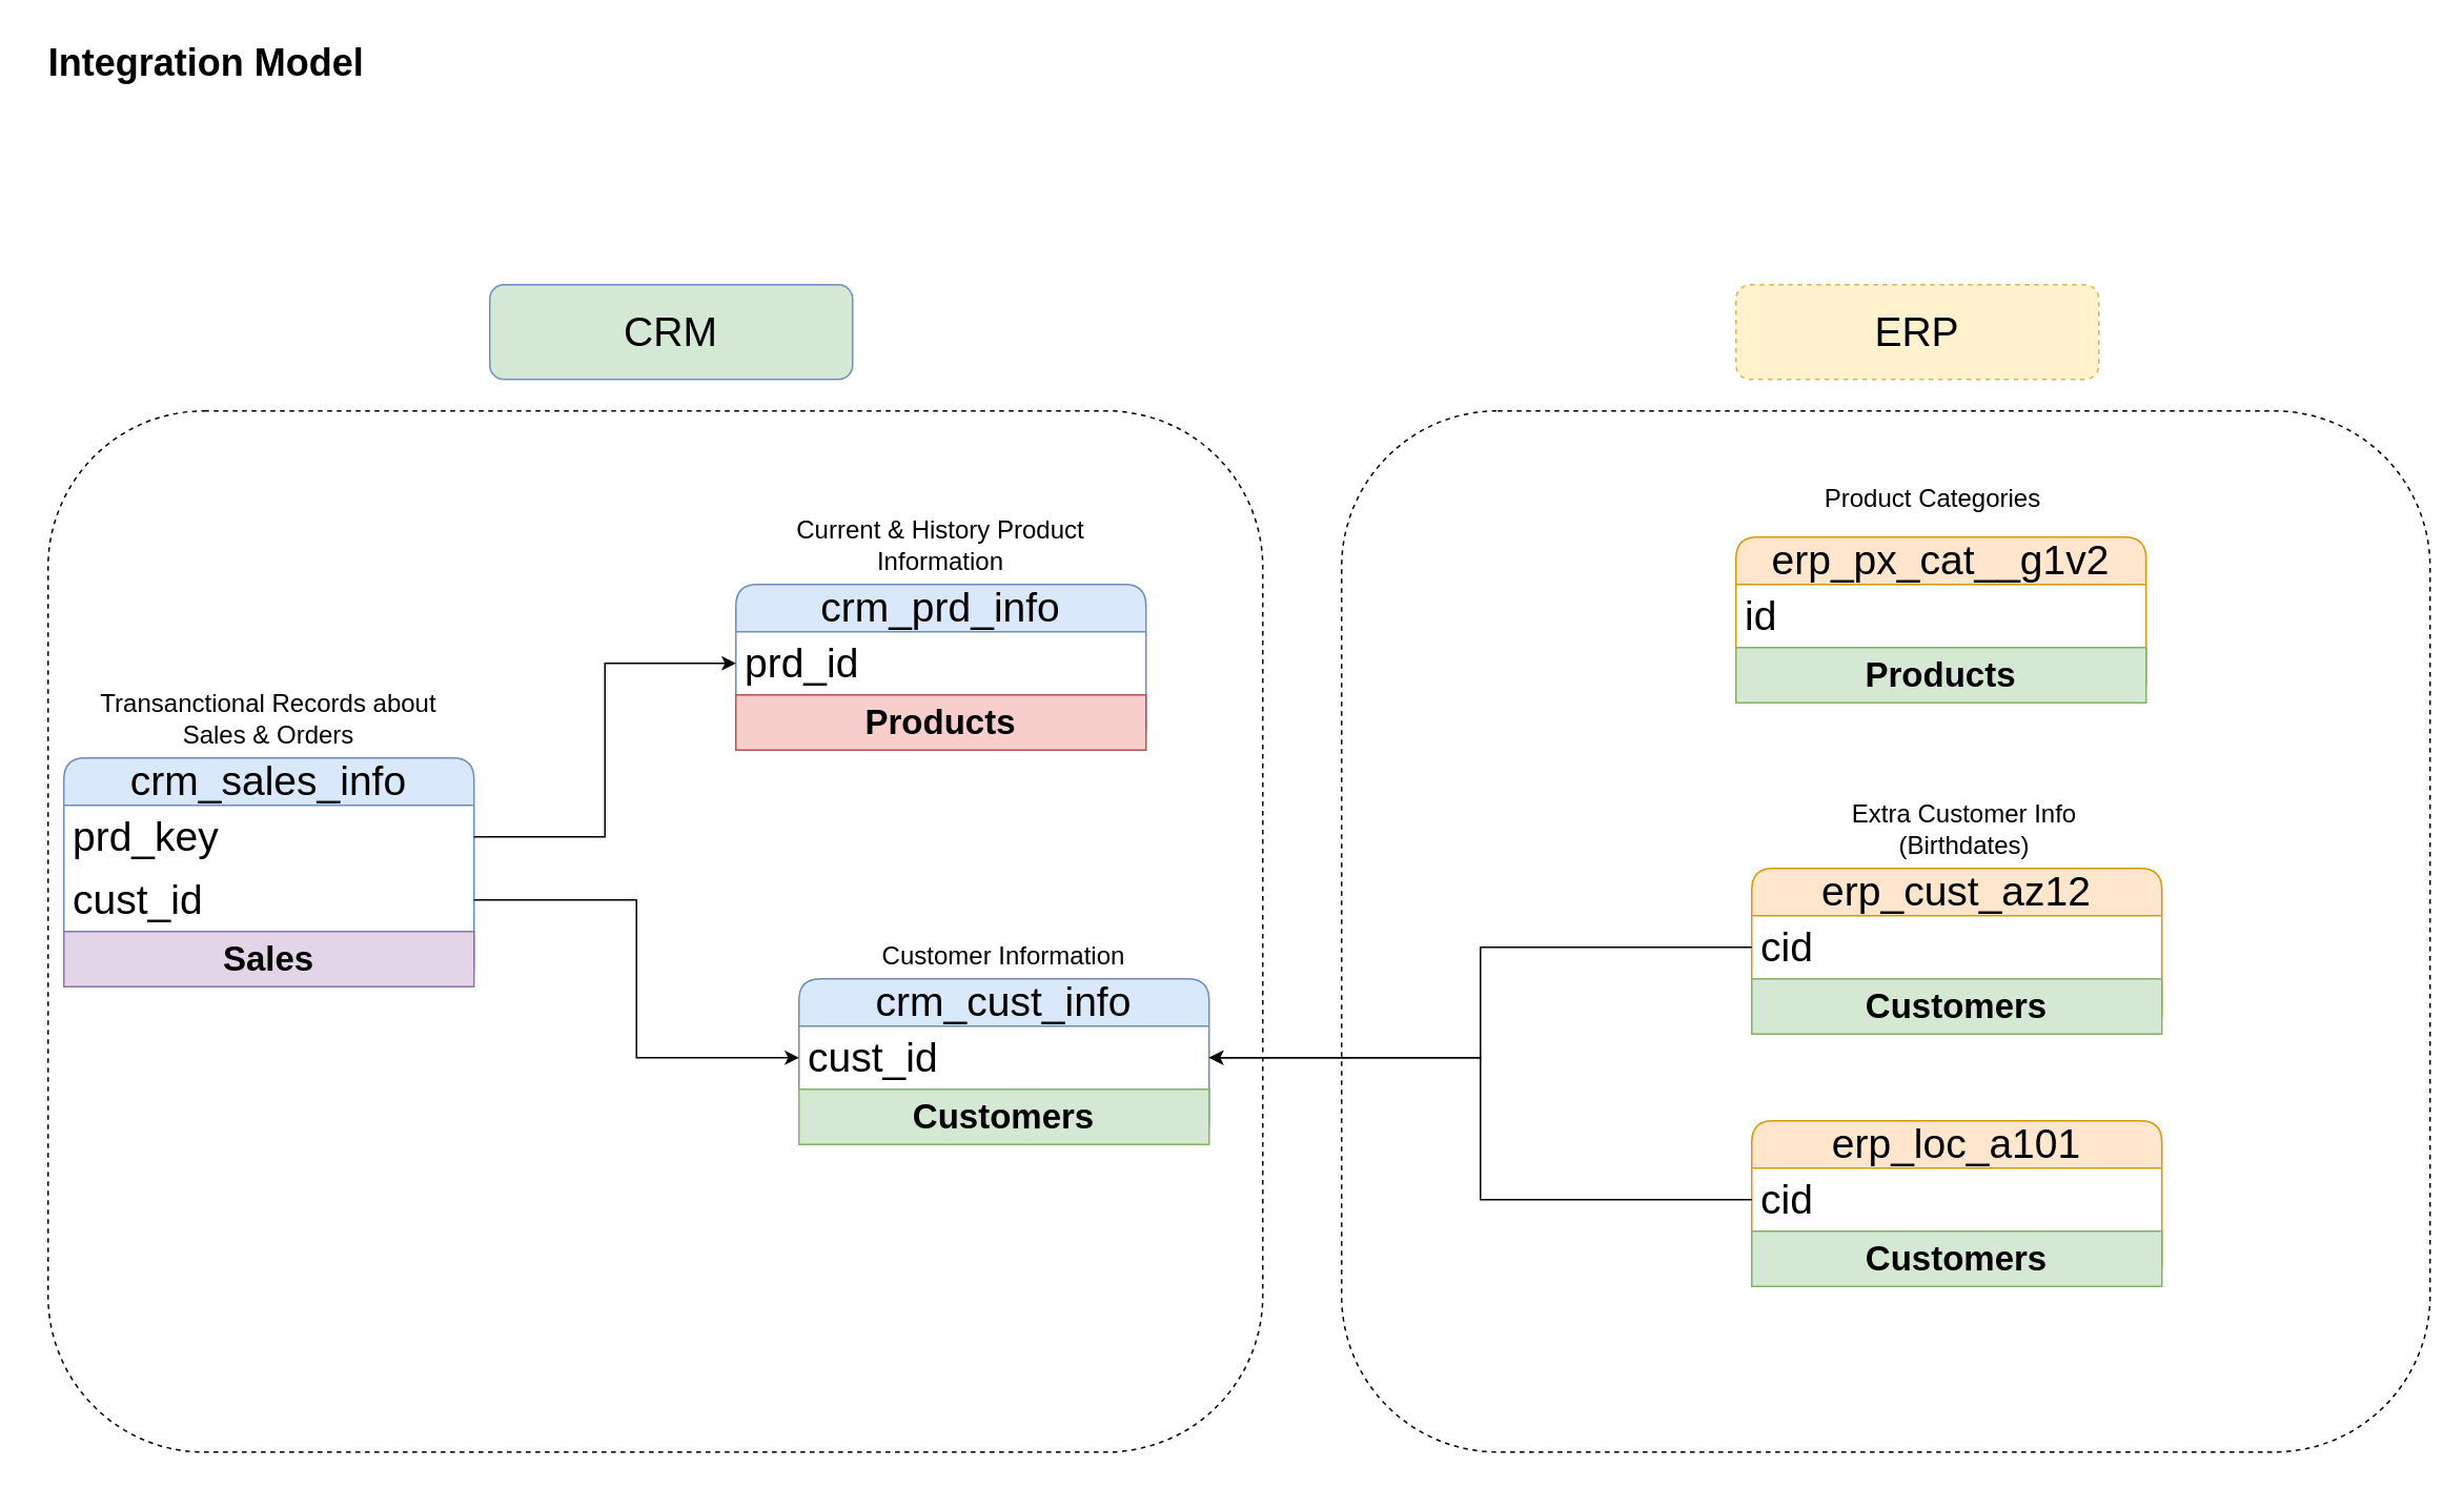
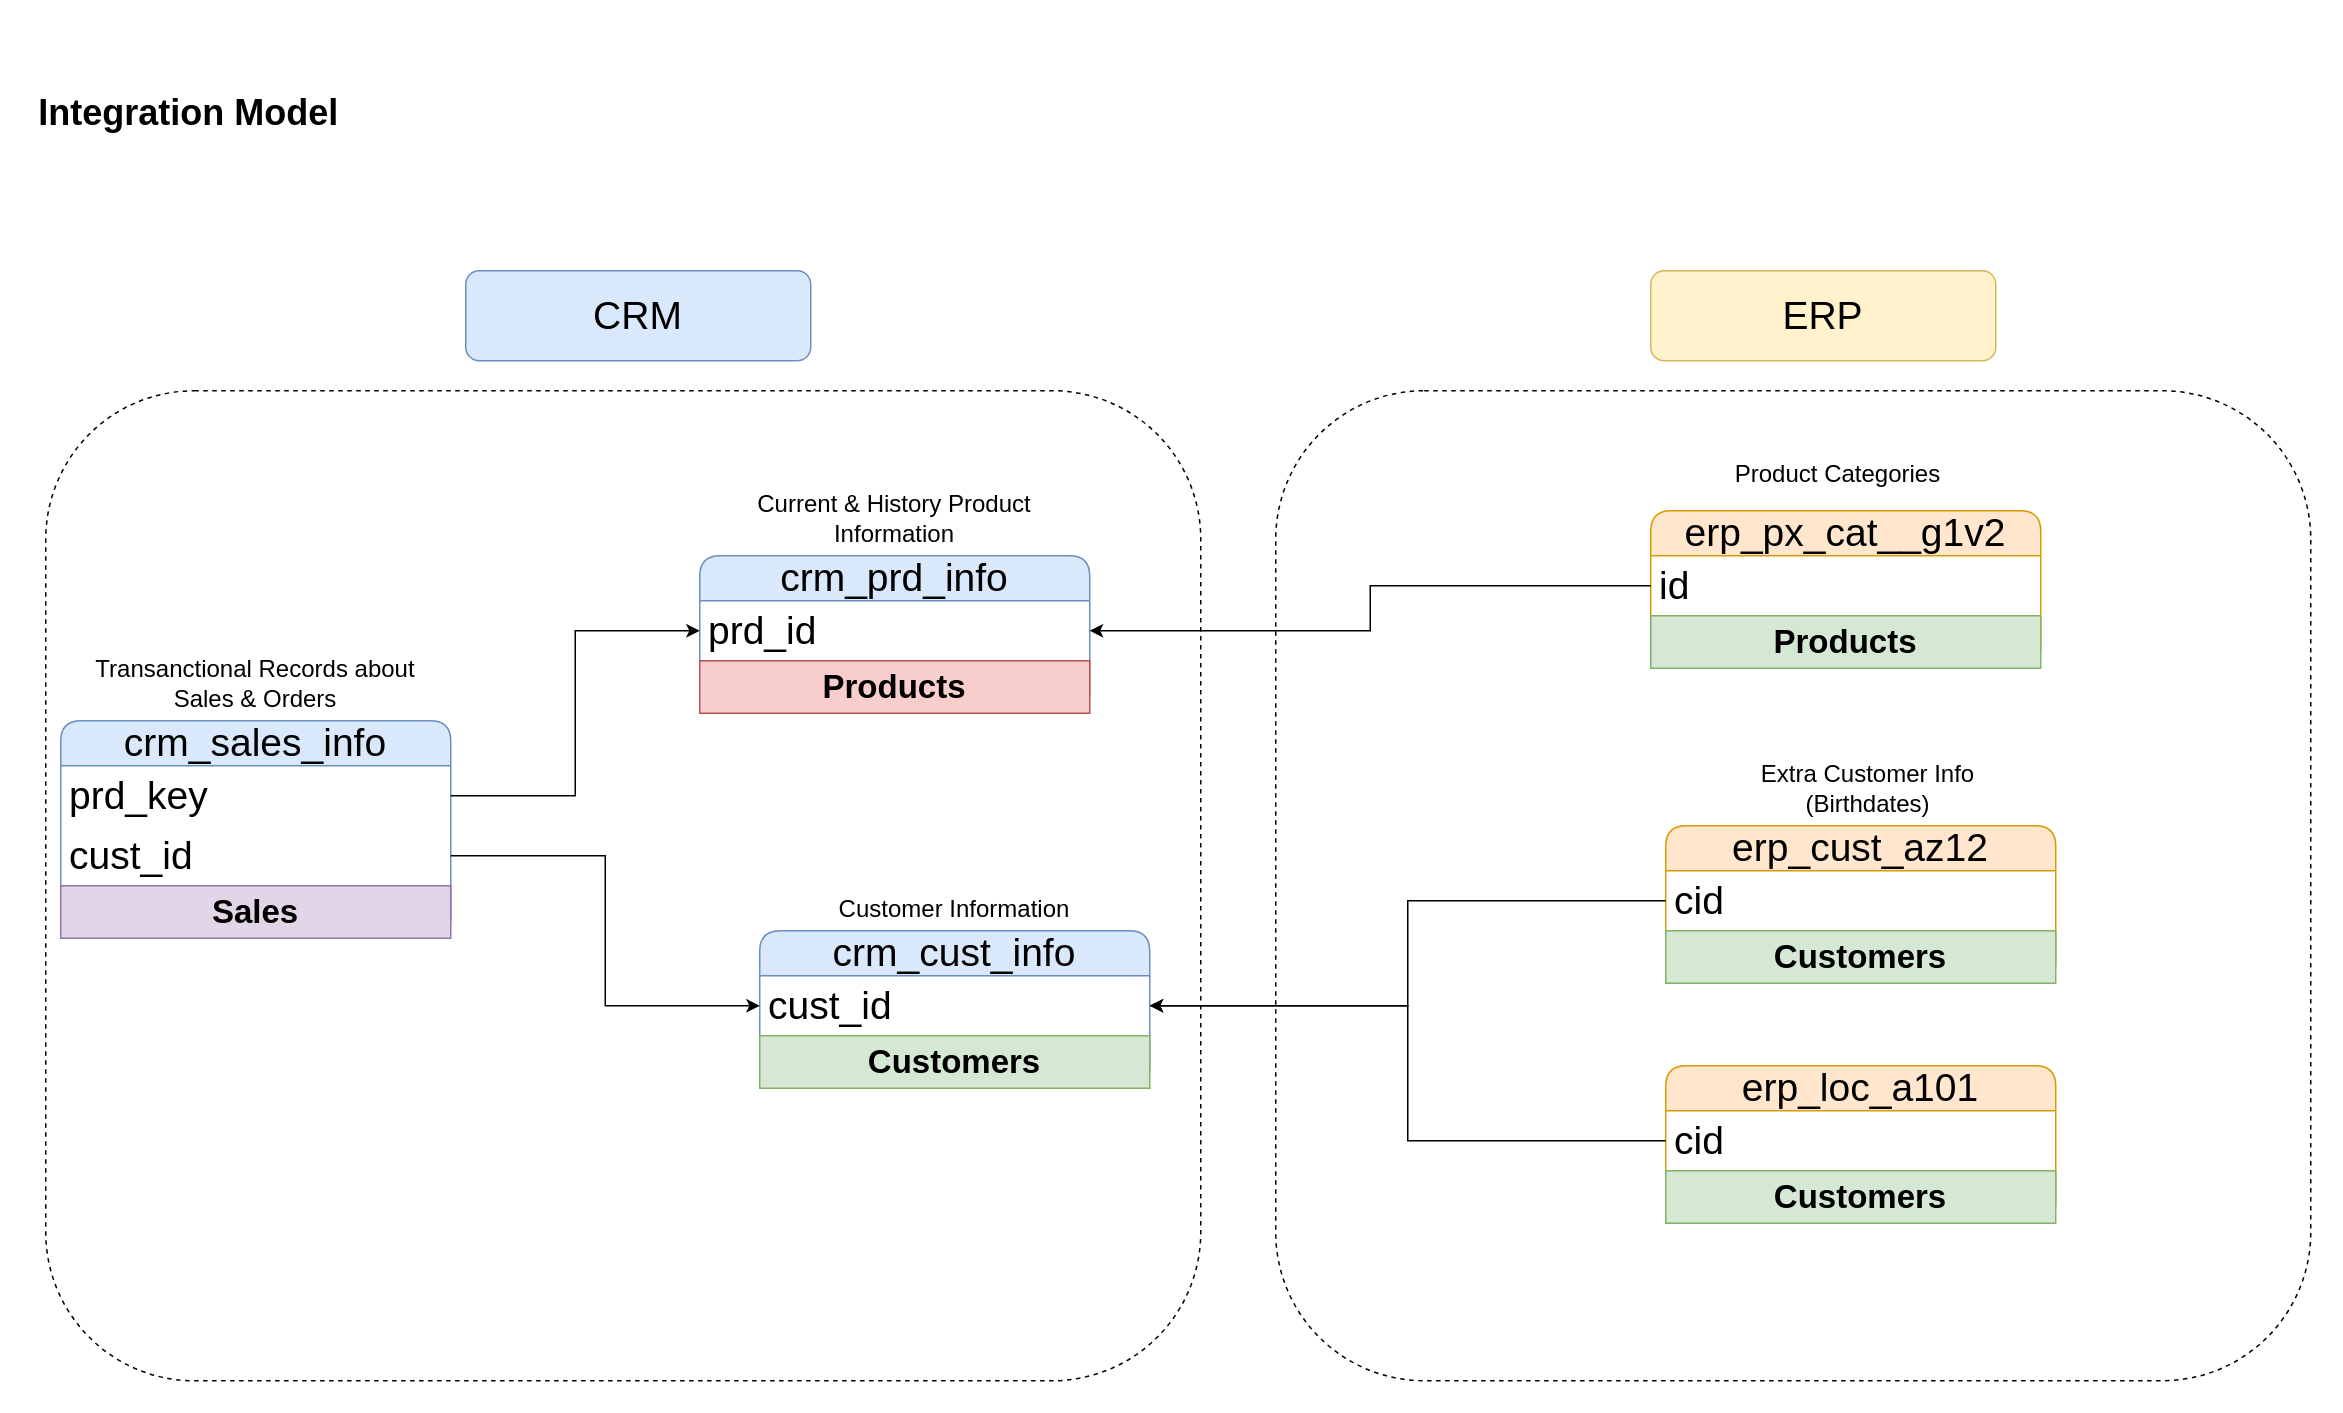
  <mxCell id="0" />
  <mxCell id="1" parent="0" />
- <mxCell id="2" value="&lt;b&gt;&lt;font style=&quot;font-size: 24px;&quot;&gt;Integration Model&lt;/font&gt;&lt;/b&gt;" style="text;html=1;align=center;verticalAlign=middle;resizable=0;points=[];autosize=1;strokeColor=none;fillColor=none;" parent="1" vertex="1"><mxGeometry x="20" y="20" width="220" height="40" as="geometry" /></mxCell>
+ <mxCell id="2" value="&lt;b&gt;&lt;font style=&quot;font-size: 24px;&quot;&gt;Integration Model&lt;/font&gt;&lt;/b&gt;" style="text;html=1;align=center;verticalAlign=middle;resizable=0;points=[];autosize=1;strokeColor=none;fillColor=none;" parent="1" vertex="1"><mxGeometry x="15" y="55" width="220" height="40" as="geometry" /></mxCell>
  <mxCell id="3" value="crm_cust_info" style="swimlane;fontStyle=0;childLayout=stackLayout;horizontal=1;startSize=30;horizontalStack=0;resizeParent=1;resizeParentMax=0;resizeLast=0;collapsible=1;marginBottom=0;whiteSpace=wrap;html=1;rounded=1;fillColor=#dae8fc;strokeColor=#6c8ebf;fontSize=26;" parent="1" vertex="1"><mxGeometry x="506" y="620" width="260" height="105" as="geometry" /></mxCell>
  <mxCell id="4" value="cust_id" style="text;strokeColor=none;fillColor=none;align=left;verticalAlign=middle;spacingLeft=4;spacingRight=4;overflow=hidden;points=[[0,0.5],[1,0.5]];portConstraint=eastwest;rotatable=0;whiteSpace=wrap;html=1;fontSize=26;" parent="3" vertex="1"><mxGeometry y="30" width="260" height="40" as="geometry" /></mxCell>
  <mxCell id="5" value="&lt;b&gt;Customers&lt;/b&gt;" style="text;html=1;strokeColor=#82b366;fillColor=#d5e8d4;align=center;verticalAlign=middle;whiteSpace=wrap;overflow=hidden;fontSize=22;" vertex="1" parent="3"><mxGeometry y="70" width="260" height="35" as="geometry" /></mxCell>
  <mxCell id="6" value="Customer Information" style="text;html=1;align=center;verticalAlign=middle;whiteSpace=wrap;rounded=0;fontSize=16;" parent="1" vertex="1"><mxGeometry x="546" y="590" width="180" height="30" as="geometry" /></mxCell>
  <mxCell id="7" value="crm_prd_info" style="swimlane;fontStyle=0;childLayout=stackLayout;horizontal=1;startSize=30;horizontalStack=0;resizeParent=1;resizeParentMax=0;resizeLast=0;collapsible=1;marginBottom=0;whiteSpace=wrap;html=1;rounded=1;fillColor=#dae8fc;strokeColor=#6c8ebf;fontSize=26;" parent="1" vertex="1"><mxGeometry x="466" y="370" width="260" height="105" as="geometry" /></mxCell>
  <mxCell id="8" value="prd_id" style="text;strokeColor=none;fillColor=none;align=left;verticalAlign=middle;spacingLeft=4;spacingRight=4;overflow=hidden;points=[[0,0.5],[1,0.5]];portConstraint=eastwest;rotatable=0;whiteSpace=wrap;html=1;fontSize=26;" parent="7" vertex="1"><mxGeometry y="30" width="260" height="40" as="geometry" /></mxCell>
  <mxCell id="9" value="&lt;b&gt;Products&lt;/b&gt;" style="text;html=1;strokeColor=#b85450;fillColor=#f8cecc;align=center;verticalAlign=middle;whiteSpace=wrap;overflow=hidden;fontSize=22;" vertex="1" parent="7"><mxGeometry y="70" width="260" height="35" as="geometry" /></mxCell>
  <mxCell id="10" value="Current &amp;amp; History Product Information" style="text;html=1;align=center;verticalAlign=middle;whiteSpace=wrap;rounded=0;fontSize=16;" parent="1" vertex="1"><mxGeometry x="481" y="330" width="230" height="30" as="geometry" /></mxCell>
  <mxCell id="11" value="crm_sales_info" style="swimlane;fontStyle=0;childLayout=stackLayout;horizontal=1;startSize=30;horizontalStack=0;resizeParent=1;resizeParentMax=0;resizeLast=0;collapsible=1;marginBottom=0;whiteSpace=wrap;html=1;rounded=1;fillColor=#dae8fc;strokeColor=#6c8ebf;fontSize=26;" parent="1" vertex="1"><mxGeometry x="40" y="480" width="260" height="145" as="geometry" /></mxCell>
  <mxCell id="12" value="prd_key" style="text;strokeColor=none;fillColor=none;align=left;verticalAlign=middle;spacingLeft=4;spacingRight=4;overflow=hidden;points=[[0,0.5],[1,0.5]];portConstraint=eastwest;rotatable=0;whiteSpace=wrap;html=1;fontSize=26;" parent="11" vertex="1"><mxGeometry y="30" width="260" height="40" as="geometry" /></mxCell>
  <mxCell id="13" value="cust_id" style="text;strokeColor=none;fillColor=none;align=left;verticalAlign=middle;spacingLeft=4;spacingRight=4;overflow=hidden;points=[[0,0.5],[1,0.5]];portConstraint=eastwest;rotatable=0;whiteSpace=wrap;html=1;fontSize=26;" parent="11" vertex="1"><mxGeometry y="70" width="260" height="40" as="geometry" /></mxCell>
  <mxCell id="14" value="&lt;b&gt;Sales&lt;/b&gt;" style="text;html=1;strokeColor=#9673a6;fillColor=#e1d5e7;align=center;verticalAlign=middle;whiteSpace=wrap;overflow=hidden;fontSize=22;" vertex="1" parent="11"><mxGeometry y="110" width="260" height="35" as="geometry" /></mxCell>
  <mxCell id="15" value="Transanctional Records about Sales &amp;amp; Orders" style="text;html=1;align=center;verticalAlign=middle;whiteSpace=wrap;rounded=0;fontSize=16;" parent="1" vertex="1"><mxGeometry x="55" y="440" width="230" height="30" as="geometry" /></mxCell>
  <mxCell id="16" style="edgeStyle=orthogonalEdgeStyle;rounded=0;orthogonalLoop=1;jettySize=auto;html=1;exitX=1;exitY=0.5;exitDx=0;exitDy=0;entryX=0;entryY=0.5;entryDx=0;entryDy=0;" parent="1" source="12" target="8" edge="1"><mxGeometry relative="1" as="geometry" /></mxCell>
  <mxCell id="17" style="edgeStyle=orthogonalEdgeStyle;rounded=0;orthogonalLoop=1;jettySize=auto;html=1;exitX=1;exitY=0.5;exitDx=0;exitDy=0;entryX=0;entryY=0.5;entryDx=0;entryDy=0;" parent="1" source="13" target="4" edge="1"><mxGeometry relative="1" as="geometry" /></mxCell>
  <mxCell id="18" value="erp_cust_az12" style="swimlane;fontStyle=0;childLayout=stackLayout;horizontal=1;startSize=30;horizontalStack=0;resizeParent=1;resizeParentMax=0;resizeLast=0;collapsible=1;marginBottom=0;whiteSpace=wrap;html=1;rounded=1;fillColor=#ffe6cc;strokeColor=#d79b00;fontSize=26;" parent="1" vertex="1"><mxGeometry y="550" width="260" height="105" as="geometry" x="1110" /></mxCell>
  <mxCell id="19" value="cid" style="text;strokeColor=none;fillColor=none;align=left;verticalAlign=middle;spacingLeft=4;spacingRight=4;overflow=hidden;points=[[0,0.5],[1,0.5]];portConstraint=eastwest;rotatable=0;whiteSpace=wrap;html=1;fontSize=26;" parent="18" vertex="1"><mxGeometry y="30" width="260" height="40" as="geometry" /></mxCell>
  <mxCell id="20" value="&lt;b&gt;Customers&lt;/b&gt;" style="text;html=1;strokeColor=#82b366;fillColor=#d5e8d4;align=center;verticalAlign=middle;whiteSpace=wrap;overflow=hidden;fontSize=22;" vertex="1" parent="18"><mxGeometry y="70" width="260" height="35" as="geometry" /></mxCell>
  <mxCell id="21" value="Extra Customer Info (Birthdates)" style="text;html=1;align=center;verticalAlign=middle;whiteSpace=wrap;rounded=0;fontSize=16;" parent="1" vertex="1"><mxGeometry x="1130" y="510" width="230" height="30" as="geometry" /></mxCell>
  <mxCell id="22" style="edgeStyle=orthogonalEdgeStyle;rounded=0;orthogonalLoop=1;jettySize=auto;html=1;exitX=0;exitY=0.5;exitDx=0;exitDy=0;entryX=1;entryY=0.5;entryDx=0;entryDy=0;" parent="1" source="19" target="4" edge="1"><mxGeometry relative="1" as="geometry" /></mxCell>
  <mxCell id="23" value="erp_loc_a101" style="swimlane;fontStyle=0;childLayout=stackLayout;horizontal=1;startSize=30;horizontalStack=0;resizeParent=1;resizeParentMax=0;resizeLast=0;collapsible=1;marginBottom=0;whiteSpace=wrap;html=1;rounded=1;fillColor=#ffe6cc;strokeColor=#d79b00;fontSize=26;" parent="1" vertex="1"><mxGeometry y="710" width="260" height="105" as="geometry" x="1110" /></mxCell>
  <mxCell id="24" value="cid" style="text;strokeColor=none;fillColor=none;align=left;verticalAlign=middle;spacingLeft=4;spacingRight=4;overflow=hidden;points=[[0,0.5],[1,0.5]];portConstraint=eastwest;rotatable=0;whiteSpace=wrap;html=1;fontSize=26;" parent="23" vertex="1"><mxGeometry y="30" width="260" height="40" as="geometry" /></mxCell>
  <mxCell id="25" value="&lt;b&gt;Customers&lt;/b&gt;" style="text;html=1;strokeColor=#82b366;fillColor=#d5e8d4;align=center;verticalAlign=middle;whiteSpace=wrap;overflow=hidden;fontSize=22;" vertex="1" parent="23"><mxGeometry y="70" width="260" height="35" as="geometry" /></mxCell>
  <mxCell id="26" style="edgeStyle=orthogonalEdgeStyle;rounded=0;orthogonalLoop=1;jettySize=auto;html=1;exitX=0;exitY=0.5;exitDx=0;exitDy=0;entryX=1;entryY=0.5;entryDx=0;entryDy=0;" parent="1" source="24" target="4" edge="1"><mxGeometry relative="1" as="geometry" /></mxCell>
  <mxCell id="27" value="erp_px_cat__g1v2" style="swimlane;fontStyle=0;childLayout=stackLayout;horizontal=1;startSize=30;horizontalStack=0;resizeParent=1;resizeParentMax=0;resizeLast=0;collapsible=1;marginBottom=0;whiteSpace=wrap;html=1;rounded=1;fillColor=#ffe6cc;strokeColor=#d79b00;fontSize=26;" parent="1" vertex="1"><mxGeometry x="1100" y="340" width="260" height="105" as="geometry" /></mxCell>
  <mxCell id="28" value="id" style="text;strokeColor=none;fillColor=none;align=left;verticalAlign=middle;spacingLeft=4;spacingRight=4;overflow=hidden;points=[[0,0.5],[1,0.5]];portConstraint=eastwest;rotatable=0;whiteSpace=wrap;html=1;fontSize=26;" parent="27" vertex="1"><mxGeometry y="30" width="260" height="40" as="geometry" /></mxCell>
  <mxCell id="29" value="&lt;b&gt;Products&lt;/b&gt;" style="text;html=1;strokeColor=#82b366;fillColor=#d5e8d4;align=center;verticalAlign=middle;whiteSpace=wrap;overflow=hidden;fontSize=22;" vertex="1" parent="27"><mxGeometry y="70" width="260" height="35" as="geometry" /></mxCell>
  <mxCell id="30" value="Product Categories" style="text;html=1;align=center;verticalAlign=middle;whiteSpace=wrap;rounded=0;fontSize=16;" parent="1" vertex="1"><mxGeometry y="300" width="230" height="30" as="geometry" x="1110" /></mxCell>
+ <mxCell id="31" style="edgeStyle=orthogonalEdgeStyle;rounded=0;orthogonalLoop=1;jettySize=auto;html=1;exitX=0;exitY=0.5;exitDx=0;exitDy=0;entryX=1;entryY=0.5;entryDx=0;entryDy=0;" parent="1" source="28" target="8" edge="1"><mxGeometry relative="1" as="geometry" /></mxCell>
  <mxCell id="32" value="" style="rounded=1;whiteSpace=wrap;html=1;fillColor=none;dashed=1;" parent="1" vertex="1"><mxGeometry x="30" y="260" width="770" height="660" as="geometry" /></mxCell>
  <mxCell id="33" value="" style="rounded=1;whiteSpace=wrap;html=1;fillColor=none;dashed=1;" parent="1" vertex="1"><mxGeometry x="850" y="260" width="690" height="660" as="geometry" /></mxCell>
- <mxCell id="34" value="&lt;font style=&quot;font-size: 26px;&quot;&gt;CRM&lt;/font&gt;" style="rounded=1;whiteSpace=wrap;html=1;fillColor=#d5e8d4;strokeColor=#6c8ebf;" parent="1" vertex="1"><mxGeometry x="310" y="180" width="230" height="60" as="geometry" /></mxCell>
- <mxCell id="35" value="&lt;font style=&quot;font-size: 26px;&quot;&gt;ERP&lt;/font&gt;" style="rounded=1;whiteSpace=wrap;html=1;fillColor=#fff2cc;strokeColor=#d6b656;dashed=1;" parent="1" vertex="1"><mxGeometry x="1100" y="180" width="230" height="60" as="geometry" /></mxCell>
+ <mxCell id="34" value="&lt;font style=&quot;font-size: 26px;&quot;&gt;CRM&lt;/font&gt;" style="rounded=1;whiteSpace=wrap;html=1;fillColor=#dae8fc;strokeColor=#6c8ebf;" parent="1" vertex="1"><mxGeometry x="310" y="180" width="230" height="60" as="geometry" /></mxCell>
+ <mxCell id="35" value="&lt;font style=&quot;font-size: 26px;&quot;&gt;ERP&lt;/font&gt;" style="rounded=1;whiteSpace=wrap;html=1;fillColor=#fff2cc;strokeColor=#d6b656;" parent="1" vertex="1"><mxGeometry x="1100" y="180" width="230" height="60" as="geometry" /></mxCell>
